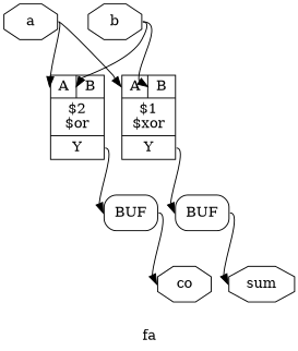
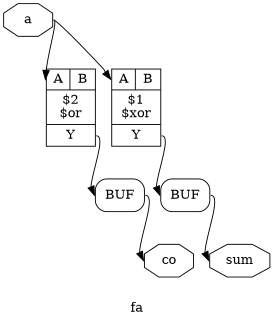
  digraph {
    label=fa
    rankdir=TB
    remincross=true
    node [shape=octagon]
    edge [color=black fontcolor=black headport=w tailport=e]
    n1 [color=black fontcolor=black label=co]
    n2 [color=black fontcolor=black label=sum]
-   n3 [color=black fontcolor=black label=b]
    n4 [label="{{<p7> A|<p8> B}|$2\n$or|{<p9> Y}}" shape=record]
    n5 [label="{{<p7> A|<p8> B}|$1\n$xor|{<p9> Y}}" shape=record]
    n6 [color=black fontcolor=black label=a]
    n7 [label=BUF shape=box style=rounded]
    n8 [label=BUF shape=box style=rounded]
-   n3 -> n4 [headport="p8:w"]
-   n3 -> n5 [headport="p8:w"]
    n4 -> n7 [tailport="p9:e"]
    n5 -> n8 [tailport="p9:e"]
    n6 -> n4 [headport="p7:w"]
    n6 -> n5 [headport="p7:w"]
    n7 -> n1
    n8 -> n2
  }
